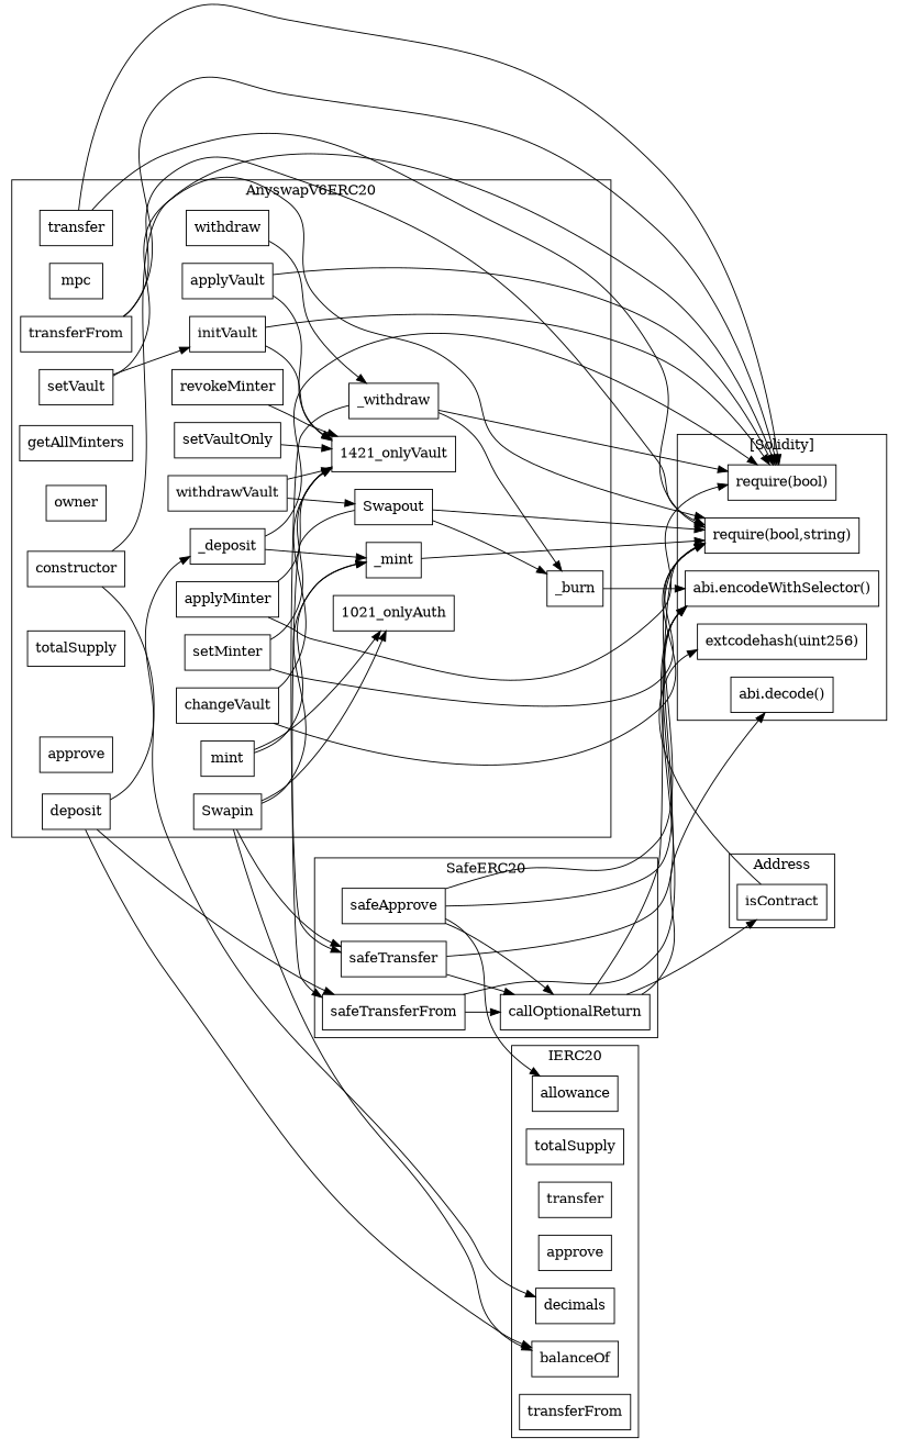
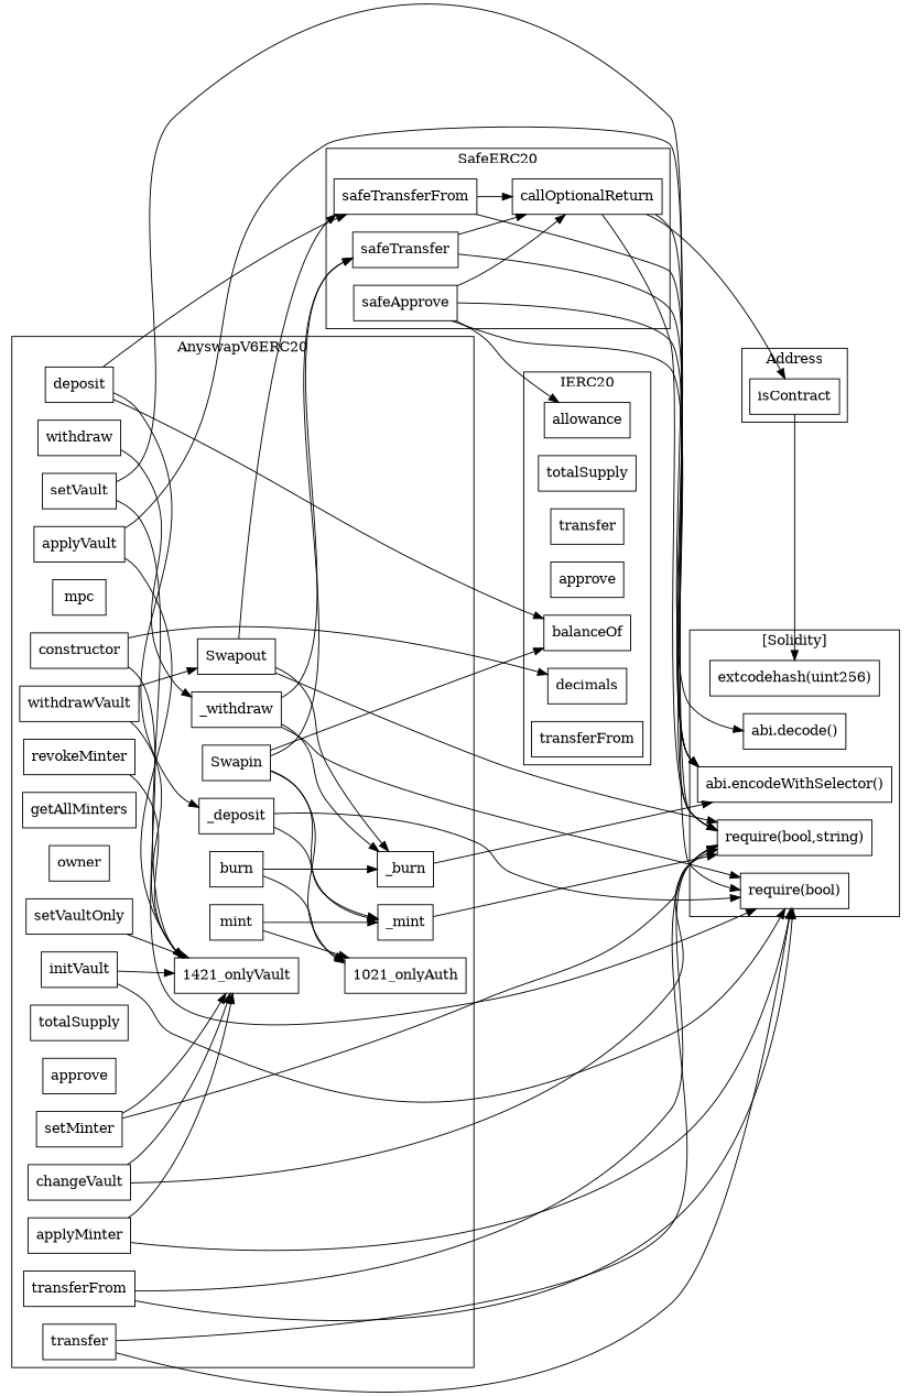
  strict digraph {
    rankdir=LR
    node [shape=box]
    n1 [label=safeTransfer]
    n2 [label=callOptionalReturn]
    n3 [label=safeApprove]
    n4 [label=safeTransferFrom]
    n5 [label=allowance]
    n6 [label=totalSupply]
    n7 [label=transfer]
    n8 [label=approve]
    n9 [label=decimals]
    n10 [label=balanceOf]
    n11 [label=transferFrom]
    n12 [label=isContract]
    n13 [label=initVault]
    "1421_onlyVault"
    n15 [label=deposit]
    n16 [label=_deposit]
    n17 [label=Swapout]
    n18 [label=_burn]
    n19 [label=Swapin]
    n20 [label=_mint]
    n21 [label="1021_onlyAuth"]
    n22 [label=withdrawVault]
    n23 [label=_withdraw]
    n24 [label=applyMinter]
    n25 [label=mpc]
    n26 [label=mint]
    n27 [label=constructor]
    n28 [label=setMinter]
    n29 [label=transfer]
    n30 [label=getAllMinters]
    n31 [label=owner]
    n32 [label=withdraw]
+   n33 [label=burn]
    n34 [label=transferFrom]
    n35 [label=totalSupply]
    n36 [label=approve]
    n37 [label=setVaultOnly]
    n38 [label=changeVault]
    n39 [label=setVault]
    n40 [label=applyVault]
    n41 [label=revokeMinter]
    "abi.encodeWithSelector()"
    "require(bool,string)"
    "abi.decode()"
    "extcodehash(uint256)"
    "require(bool)"
    subgraph cluster_1 {
      label=SafeERC20
      n1
      n2
      n3
      n4
    }
    subgraph cluster_2 {
      label=IERC20
      n5
      n6
      n7
      n8
      n9
      n10
      n11
    }
    subgraph cluster_3 {
      label=Address
      n12
    }
    subgraph cluster_4 {
      label=AnyswapV6ERC20
      n13
      "1421_onlyVault"
      n15
      n16
      n17
      n18
      n19
      n20
      n21
      n22
      n23
      n24
      n25
      n26
      n27
      n28
      n29
      n30
      n31
      n32
+     n33
      n34
      n35
      n36
      n37
      n38
      n39
      n40
      n41
    }
    subgraph cluster_5 {
      label="[Solidity]"
      "abi.encodeWithSelector()"
      "require(bool,string)"
      "abi.decode()"
      "extcodehash(uint256)"
      "require(bool)"
    }
    n1 -> n2
    n1 -> "abi.encodeWithSelector()"
    n2 -> n12
    n2 -> "require(bool,string)"
    n2 -> "abi.decode()"
    n3 -> n2
    n3 -> n5
    n3 -> "abi.encodeWithSelector()"
    n3 -> "require(bool,string)"
    n4 -> n2
    n4 -> "abi.encodeWithSelector()"
    n12 -> "extcodehash(uint256)"
    n13 -> "1421_onlyVault"
    n13 -> "require(bool)"
    n15 -> n4
    n15 -> n10
    n15 -> n16
    n16 -> n20
    n16 -> "require(bool)"
    n17 -> n4
    n17 -> n18
    n17 -> "require(bool,string)"
    n18 -> "abi.encodeWithSelector()"
    n19 -> n1
    n19 -> n10
    n19 -> n20
    n19 -> n21
    n20 -> "require(bool,string)"
    n22 -> "1421_onlyVault"
    n22 -> n17
    n23 -> n1
    n23 -> n18
    n23 -> "require(bool)"
    n24 -> "1421_onlyVault"
    n24 -> "require(bool)"
    n26 -> n20
    n26 -> n21
    n27 -> n9
    n27 -> "require(bool)"
    n28 -> "1421_onlyVault"
    n28 -> "require(bool,string)"
    n29 -> "require(bool,string)"
    n29 -> "require(bool)"
    n32 -> n23
+   n33 -> n18
+   n33 -> n21
    n34 -> "require(bool,string)"
    n34 -> "require(bool)"
    n37 -> "1421_onlyVault"
    n38 -> "1421_onlyVault"
    n38 -> "require(bool,string)"
-   n39 -> n13
+   n39 -> "1421_onlyVault"
    n39 -> "require(bool,string)"
    n40 -> "1421_onlyVault"
    n40 -> "require(bool)"
    n41 -> "1421_onlyVault"
  }
